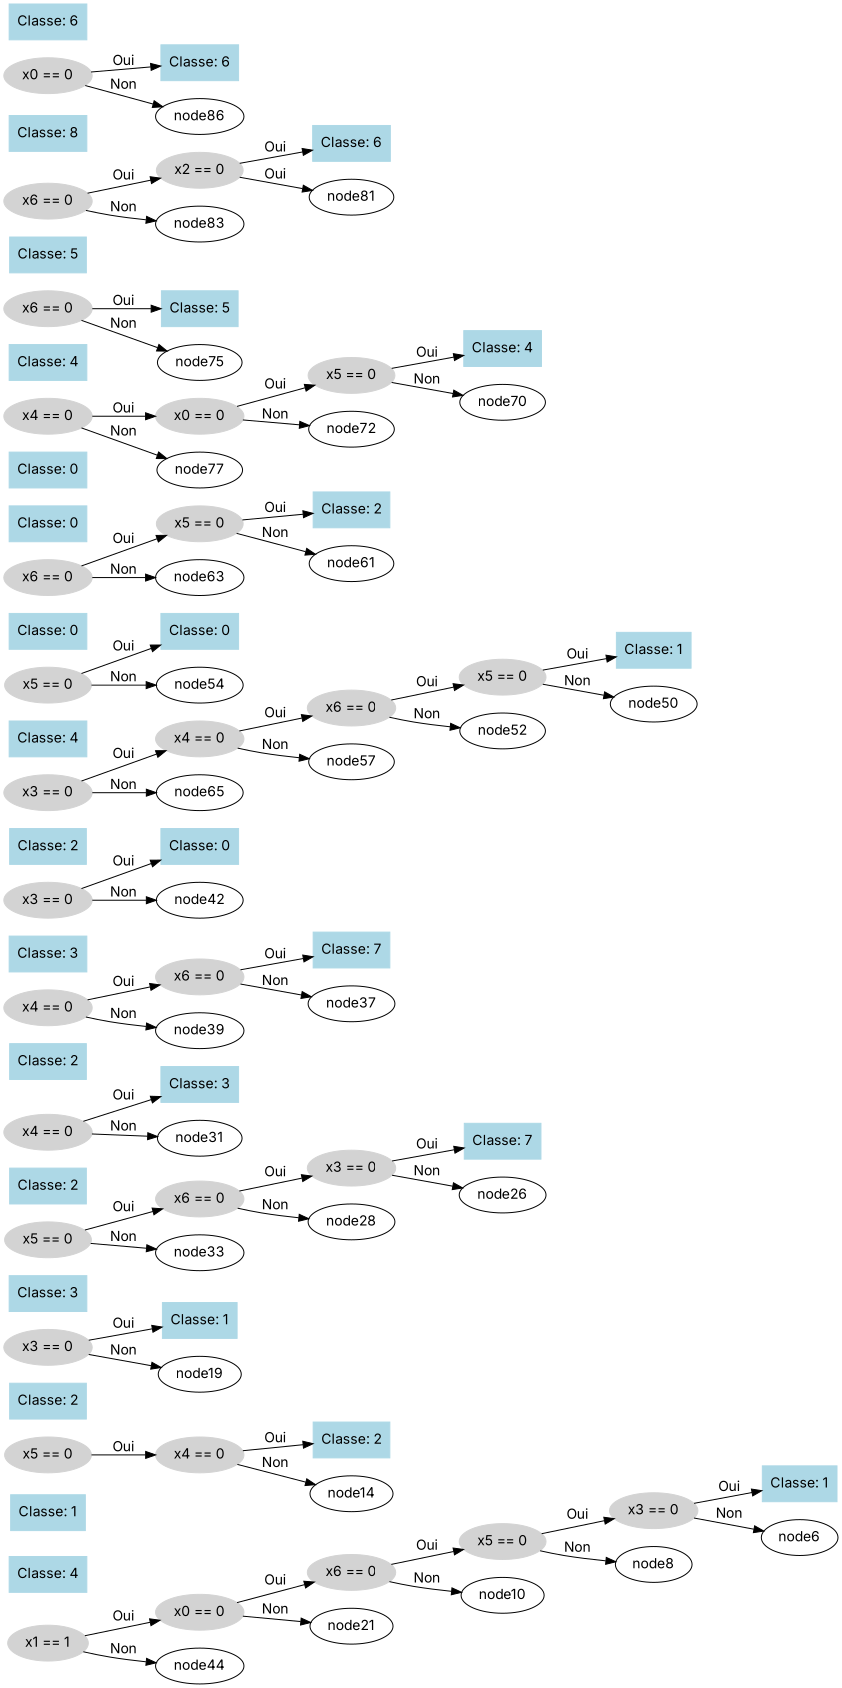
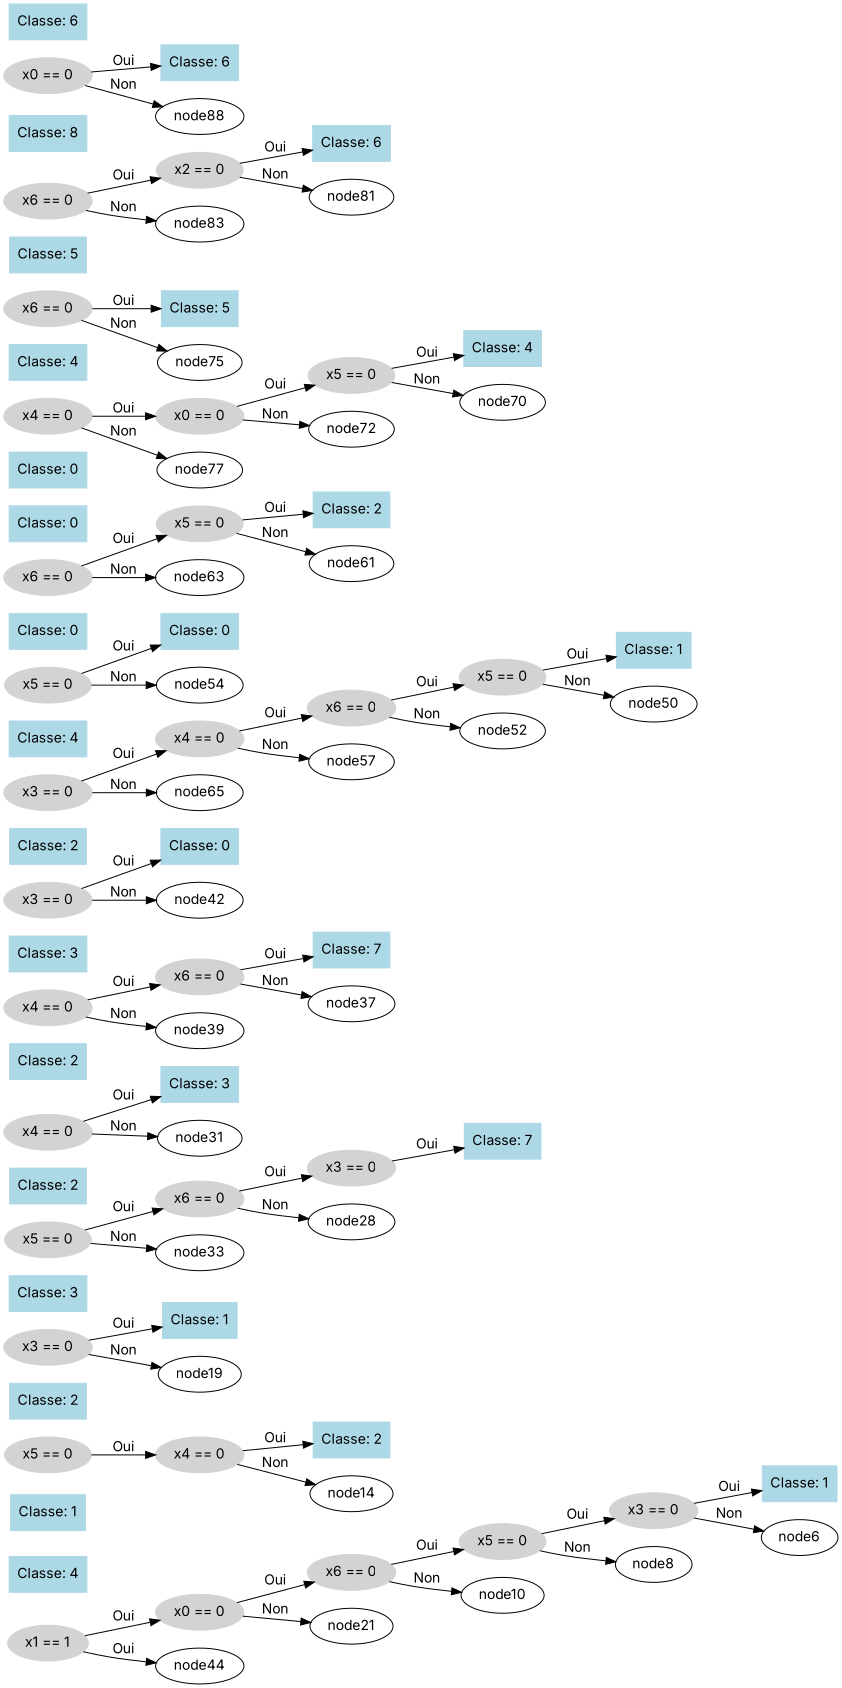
  digraph {
    fontname=Inter
    rankdir=LR
    node [color=lightblue fontname=Inter shape=box style=filled]
    edge [fontname=Inter]
    n1 [color=lightgray label="x1 == 1" shape=ellipse]
    n2 [color=lightgray label="x0 == 0" shape=ellipse]
    node44 [color="" shape="" style=""]
    n4 [color=lightgray label="x6 == 0" shape=ellipse]
    node21 [color="" shape="" style=""]
    n6 [color=lightgray label="x5 == 0" shape=ellipse]
    node10 [color="" shape="" style=""]
    n8 [color=lightgray label="x3 == 0" shape=ellipse]
    node8 [color="" shape="" style=""]
    n10 [label="Classe: 1"]
    node6 [color="" shape="" style=""]
    n12 [label="Classe: 4"]
    n13 [label="Classe: 1"]
    n14 [color=lightgray label="x5 == 0" shape=ellipse]
    n15 [color=lightgray label="x4 == 0" shape=ellipse]
    n16 [label="Classe: 2"]
    node14 [color="" shape="" style=""]
    n18 [label="Classe: 2"]
    n19 [color=lightgray label="x3 == 0" shape=ellipse]
    n20 [label="Classe: 1"]
    node19 [color="" shape="" style=""]
    n22 [label="Classe: 3"]
    n23 [color=lightgray label="x5 == 0" shape=ellipse]
    n24 [color=lightgray label="x6 == 0" shape=ellipse]
    node33 [color="" shape="" style=""]
    n26 [color=lightgray label="x3 == 0" shape=ellipse]
    node28 [color="" shape="" style=""]
    n28 [label="Classe: 7"]
-   node26 [color="" shape="" style=""]
    n30 [label="Classe: 2"]
    n31 [color=lightgray label="x4 == 0" shape=ellipse]
    n32 [label="Classe: 3"]
    node31 [color="" shape="" style=""]
    n34 [label="Classe: 2"]
    n35 [color=lightgray label="x4 == 0" shape=ellipse]
    n36 [color=lightgray label="x6 == 0" shape=ellipse]
    node39 [color="" shape="" style=""]
    n38 [label="Classe: 7"]
    node37 [color="" shape="" style=""]
    n40 [label="Classe: 3"]
    n41 [color=lightgray label="x3 == 0" shape=ellipse]
    n42 [label="Classe: 0"]
    node42 [color="" shape="" style=""]
    n44 [label="Classe: 2"]
    n45 [color=lightgray label="x3 == 0" shape=ellipse]
    n46 [color=lightgray label="x4 == 0" shape=ellipse]
    node65 [color="" shape="" style=""]
    n48 [color=lightgray label="x6 == 0" shape=ellipse]
    node57 [color="" shape="" style=""]
    n50 [color=lightgray label="x5 == 0" shape=ellipse]
    node52 [color="" shape="" style=""]
    n52 [label="Classe: 1"]
    node50 [color="" shape="" style=""]
    n54 [label="Classe: 4"]
    n55 [color=lightgray label="x5 == 0" shape=ellipse]
    n56 [label="Classe: 0"]
    n57 [label=node54 color="" shape="" style=""]
    n58 [label="Classe: 0"]
    n59 [color=lightgray label="x6 == 0" shape=ellipse]
    n60 [color=lightgray label="x5 == 0" shape=ellipse]
    node63 [color="" shape="" style=""]
    n62 [label="Classe: 2"]
    node61 [color="" shape="" style=""]
    n64 [label="Classe: 0"]
    n65 [label="Classe: 0"]
    n66 [color=lightgray label="x4 == 0" shape=ellipse]
    n67 [color=lightgray label="x0 == 0" shape=ellipse]
    node77 [color="" shape="" style=""]
    n69 [color=lightgray label="x5 == 0" shape=ellipse]
    node72 [color="" shape="" style=""]
    n71 [label="Classe: 4"]
    node70 [color="" shape="" style=""]
    n73 [label="Classe: 4"]
    n74 [color=lightgray label="x6 == 0" shape=ellipse]
    n75 [label="Classe: 5"]
    node75 [color="" shape="" style=""]
    n77 [label="Classe: 5"]
    n78 [color=lightgray label="x6 == 0" shape=ellipse]
    n79 [color=lightgray label="x2 == 0" shape=ellipse]
    node83 [color="" shape="" style=""]
    n81 [label="Classe: 6"]
    node81 [color="" shape="" style=""]
    n83 [label="Classe: 8"]
    n84 [color=lightgray label="x0 == 0" shape=ellipse]
    n85 [label="Classe: 6"]
-   node86 [color="" shape="" style=""]
+   node86 [label=node88 color="" shape="" style=""]
    n87 [label="Classe: 6"]
    n1 -> n2 [label=Oui]
-   n1 -> node44 [label=Non]
+   n1 -> node44 [label=Oui]
    n2 -> n4 [label=Oui]
    n2 -> node21 [label=Non]
    n4 -> n6 [label=Oui]
    n4 -> node10 [label=Non]
    n6 -> n8 [label=Oui]
    n6 -> node8 [label=Non]
    n8 -> n10 [label=Oui]
    n8 -> node6 [label=Non]
    n14 -> n15 [label=Oui]
    n15 -> n16 [label=Oui]
    n15 -> node14 [label=Non]
    n19 -> n20 [label=Oui]
    n19 -> node19 [label=Non]
    n23 -> n24 [label=Oui]
    n23 -> node33 [label=Non]
    n24 -> n26 [label=Oui]
    n24 -> node28 [label=Non]
    n26 -> n28 [label=Oui]
-   n26 -> node26 [label=Non]
    n31 -> n32 [label=Oui]
    n31 -> node31 [label=Non]
    n35 -> n36 [label=Oui]
    n35 -> node39 [label=Non]
    n36 -> n38 [label=Oui]
    n36 -> node37 [label=Non]
    n41 -> n42 [label=Oui]
    n41 -> node42 [label=Non]
    n45 -> n46 [label=Oui]
    n45 -> node65 [label=Non]
    n46 -> n48 [label=Oui]
    n46 -> node57 [label=Non]
    n48 -> n50 [label=Oui]
    n48 -> node52 [label=Non]
    n50 -> n52 [label=Oui]
    n50 -> node50 [label=Non]
    n55 -> n56 [label=Oui]
    n55 -> n57 [label=Non]
    n59 -> n60 [label=Oui]
    n59 -> node63 [label=Non]
    n60 -> n62 [label=Oui]
    n60 -> node61 [label=Non]
    n66 -> n67 [label=Oui]
    n66 -> node77 [label=Non]
    n67 -> n69 [label=Oui]
    n67 -> node72 [label=Non]
    n69 -> n71 [label=Oui]
    n69 -> node70 [label=Non]
    n74 -> n75 [label=Oui]
    n74 -> node75 [label=Non]
    n78 -> n79 [label=Oui]
    n78 -> node83 [label=Non]
    n79 -> n81 [label=Oui]
-   n79 -> node81 [label=Oui]
+   n79 -> node81 [label=Non]
    n84 -> n85 [label=Oui]
    n84 -> node86 [label=Non]
  }
